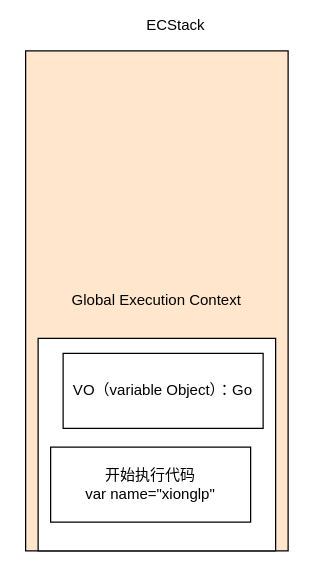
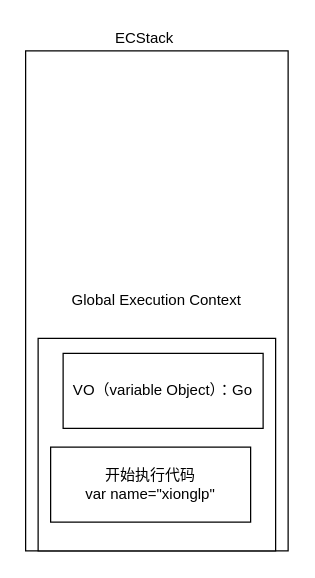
  <mxCell id="0" />
  <mxCell id="1" parent="0" />
- <mxCell id="2" value="Global Execution Context" style="rounded=0;whiteSpace=wrap;html=1;rotation=0;fillColor=#ffe6cc;" parent="1" vertex="1"><mxGeometry x="20" y="40" width="210" height="400" as="geometry" /></mxCell>
- <mxCell id="3" value="ECStack" style="text;html=1;resizable=0;points=[];autosize=1;align=left;verticalAlign=top;spacingTop=-4;" parent="1" vertex="1"><mxGeometry x="115" y="10" width="60" height="20" as="geometry" /></mxCell>
+ <mxCell id="2" value="Global Execution Context" style="rounded=0;whiteSpace=wrap;html=1;rotation=0;" parent="1" vertex="1"><mxGeometry x="20" y="40" width="210" height="400" as="geometry" /></mxCell>
+ <mxCell id="3" value="ECStack" style="text;html=1;resizable=0;points=[];autosize=1;align=left;verticalAlign=top;spacingTop=-4;" parent="1" vertex="1"><mxGeometry x="90" y="20" width="60" height="20" as="geometry" /></mxCell>
  <mxCell id="4" value="" style="rounded=0;whiteSpace=wrap;html=1;" parent="1" vertex="1"><mxGeometry x="30" y="270" width="190" height="170" as="geometry" /></mxCell>
  <mxCell id="5" value="VO（variable Object）：Go" style="rounded=0;whiteSpace=wrap;html=1;" parent="1" vertex="1"><mxGeometry x="50" y="282" width="160" height="60" as="geometry" /></mxCell>
  <mxCell id="6" value="开始执行代码&lt;br&gt;var name=&quot;xionglp&quot;" style="rounded=0;whiteSpace=wrap;html=1;" parent="1" vertex="1"><mxGeometry x="40" y="357" width="160" height="60" as="geometry" /></mxCell>
